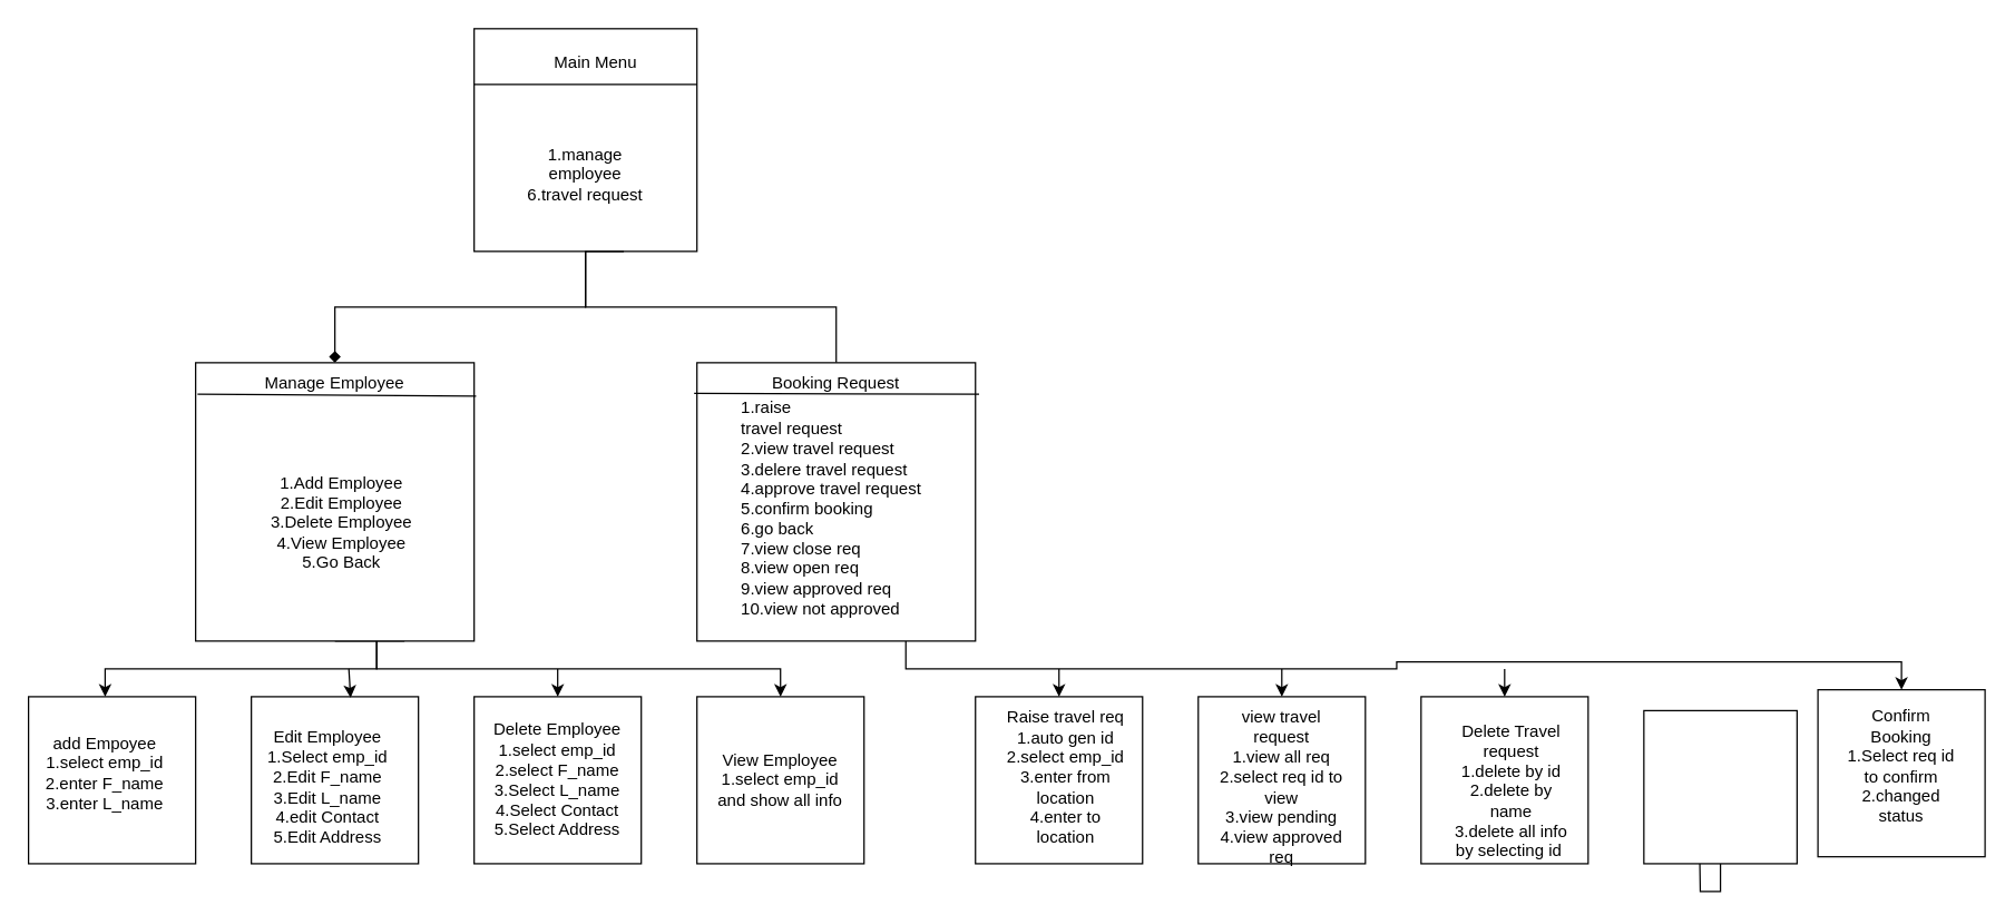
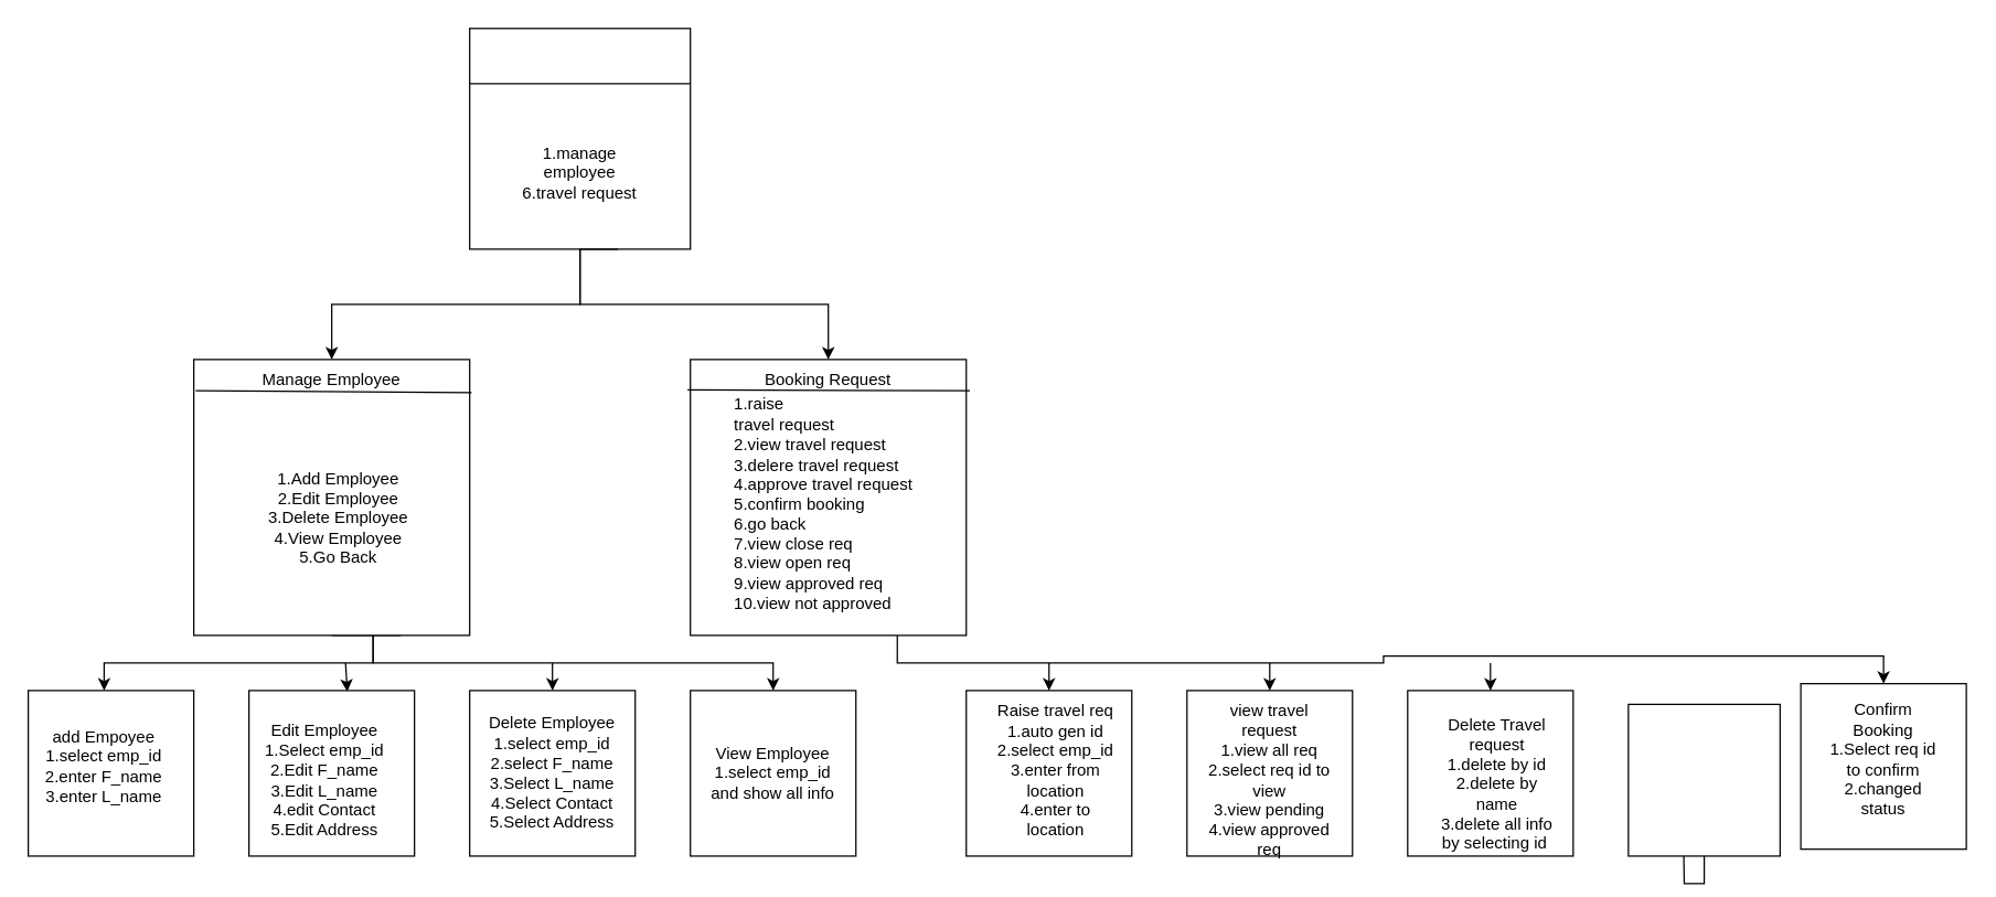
  <mxCell id="0" />
  <mxCell id="1" parent="0" />
  <mxCell id="2" value="" style="whiteSpace=wrap;html=1;aspect=fixed;" parent="1" vertex="1"><mxGeometry x="340" y="20" width="160" height="160" as="geometry" /></mxCell>
  <mxCell id="3" value="" style="endArrow=none;html=1;rounded=0;exitX=0;exitY=0.25;exitDx=0;exitDy=0;entryX=1;entryY=0.25;entryDx=0;entryDy=0;" parent="1" source="2" target="2" edge="1"><mxGeometry width="50" height="50" relative="1" as="geometry"><mxPoint x="400" y="240" as="sourcePoint" /><mxPoint x="450" y="190" as="targetPoint" /></mxGeometry></mxCell>
- <mxCell id="4" value="Main Menu" style="text;html=1;strokeColor=none;fillColor=none;align=center;verticalAlign=middle;whiteSpace=wrap;rounded=0;" parent="1" vertex="1"><mxGeometry x="385" y="30" width="85" height="30" as="geometry" /></mxCell>
- <mxCell id="5" style="edgeStyle=orthogonalEdgeStyle;rounded=0;orthogonalLoop=1;jettySize=auto;html=1;exitX=0.5;exitY=1;exitDx=0;exitDy=0;entryX=0.5;entryY=0;entryDx=0;entryDy=0;endArrow=diamond;" parent="1" source="7" target="15" edge="1"><mxGeometry relative="1" as="geometry"><mxPoint x="240" y="250" as="targetPoint" /><Array as="points"><mxPoint x="420" y="220" /><mxPoint x="240" y="220" /></Array></mxGeometry></mxCell>
- <mxCell id="6" style="edgeStyle=orthogonalEdgeStyle;rounded=0;orthogonalLoop=1;jettySize=auto;html=1;exitX=0.75;exitY=1;exitDx=0;exitDy=0;endArrow=none;" parent="1" source="7" target="16" edge="1"><mxGeometry relative="1" as="geometry"><Array as="points"><mxPoint x="420" y="180" /><mxPoint x="420" y="220" /><mxPoint x="600" y="220" /></Array></mxGeometry></mxCell>
+ <mxCell id="5" style="edgeStyle=orthogonalEdgeStyle;rounded=0;orthogonalLoop=1;jettySize=auto;html=1;exitX=0.5;exitY=1;exitDx=0;exitDy=0;entryX=0.5;entryY=0;entryDx=0;entryDy=0;" parent="1" source="7" target="15" edge="1"><mxGeometry relative="1" as="geometry"><mxPoint x="240" y="250" as="targetPoint" /><Array as="points"><mxPoint x="420" y="220" /><mxPoint x="240" y="220" /></Array></mxGeometry></mxCell>
+ <mxCell id="6" style="edgeStyle=orthogonalEdgeStyle;rounded=0;orthogonalLoop=1;jettySize=auto;html=1;exitX=0.75;exitY=1;exitDx=0;exitDy=0;" parent="1" source="7" target="16" edge="1"><mxGeometry relative="1" as="geometry"><Array as="points"><mxPoint x="420" y="180" /><mxPoint x="420" y="220" /><mxPoint x="600" y="220" /></Array></mxGeometry></mxCell>
  <mxCell id="7" value="1.manage employee&lt;br&gt;6.travel request&lt;br&gt;" style="text;html=1;strokeColor=none;fillColor=none;align=center;verticalAlign=middle;whiteSpace=wrap;rounded=0;" parent="1" vertex="1"><mxGeometry x="365" y="70" width="110" height="110" as="geometry" /></mxCell>
  <mxCell id="8" style="edgeStyle=orthogonalEdgeStyle;rounded=0;orthogonalLoop=1;jettySize=auto;html=1;exitX=0.5;exitY=1;exitDx=0;exitDy=0;entryX=0.5;entryY=0;entryDx=0;entryDy=0;" parent="1" source="10" target="23" edge="1"><mxGeometry relative="1" as="geometry"><Array as="points"><mxPoint x="270" y="460" /><mxPoint x="270" y="480" /><mxPoint x="75" y="480" /></Array></mxGeometry></mxCell>
  <mxCell id="9" style="edgeStyle=orthogonalEdgeStyle;rounded=0;orthogonalLoop=1;jettySize=auto;html=1;exitX=0.75;exitY=1;exitDx=0;exitDy=0;" parent="1" source="10" target="22" edge="1"><mxGeometry relative="1" as="geometry"><Array as="points"><mxPoint x="270" y="460" /><mxPoint x="270" y="480" /><mxPoint x="560" y="480" /></Array></mxGeometry></mxCell>
  <mxCell id="10" value="" style="whiteSpace=wrap;html=1;aspect=fixed;" parent="1" vertex="1"><mxGeometry x="140" y="260" width="200" height="200" as="geometry" /></mxCell>
  <mxCell id="11" style="edgeStyle=orthogonalEdgeStyle;rounded=0;orthogonalLoop=1;jettySize=auto;html=1;exitX=0.75;exitY=1;exitDx=0;exitDy=0;" parent="1" source="12" target="33" edge="1"><mxGeometry relative="1" as="geometry" /></mxCell>
  <mxCell id="12" value="" style="whiteSpace=wrap;html=1;aspect=fixed;" parent="1" vertex="1"><mxGeometry x="500" y="260" width="200" height="200" as="geometry" /></mxCell>
  <mxCell id="13" value="" style="endArrow=none;html=1;rounded=0;exitX=0.007;exitY=0.113;exitDx=0;exitDy=0;exitPerimeter=0;entryX=1.007;entryY=0.12;entryDx=0;entryDy=0;entryPerimeter=0;" parent="1" source="10" target="10" edge="1"><mxGeometry width="50" height="50" relative="1" as="geometry"><mxPoint x="400" y="330" as="sourcePoint" /><mxPoint x="450" y="280" as="targetPoint" /></mxGeometry></mxCell>
  <mxCell id="14" value="" style="endArrow=none;html=1;rounded=0;exitX=-0.01;exitY=0.11;exitDx=0;exitDy=0;exitPerimeter=0;entryX=1.013;entryY=0.113;entryDx=0;entryDy=0;entryPerimeter=0;" parent="1" source="12" target="12" edge="1"><mxGeometry width="50" height="50" relative="1" as="geometry"><mxPoint x="400" y="330" as="sourcePoint" /><mxPoint x="450" y="280" as="targetPoint" /></mxGeometry></mxCell>
  <mxCell id="15" value="Manage Employee" style="text;html=1;strokeColor=none;fillColor=none;align=center;verticalAlign=middle;whiteSpace=wrap;rounded=0;" parent="1" vertex="1"><mxGeometry x="130" y="260" width="220" height="30" as="geometry" /></mxCell>
  <mxCell id="16" value="Booking Request" style="text;html=1;strokeColor=none;fillColor=none;align=center;verticalAlign=middle;whiteSpace=wrap;rounded=0;" parent="1" vertex="1"><mxGeometry x="500" y="260" width="200" height="30" as="geometry" /></mxCell>
  <mxCell id="17" value="1.Add Employee&lt;br&gt;2.Edit Employee&lt;br&gt;3.Delete Employee&lt;br&gt;4.View Employee&lt;br&gt;5.Go Back" style="text;html=1;strokeColor=none;fillColor=none;align=center;verticalAlign=middle;whiteSpace=wrap;rounded=0;" parent="1" vertex="1"><mxGeometry x="180" y="300" width="130" height="150" as="geometry" /></mxCell>
  <mxCell id="18" value="1.raise&amp;nbsp;&lt;br&gt;travel request&lt;br&gt;2.view travel request&lt;br&gt;3.delere travel request&lt;br&gt;4.approve travel request&lt;br&gt;5.confirm booking&lt;br&gt;6.go back&lt;br&gt;7.view close req&lt;br&gt;8.view open req&lt;br&gt;9.view approved req&lt;br&gt;10.view not approved" style="text;html=1;strokeColor=none;fillColor=none;align=left;verticalAlign=middle;whiteSpace=wrap;rounded=0;" parent="1" vertex="1"><mxGeometry x="530" y="290" width="150" height="150" as="geometry" /></mxCell>
  <mxCell id="19" value="" style="whiteSpace=wrap;html=1;aspect=fixed;" parent="1" vertex="1"><mxGeometry y="500" width="120" height="120" as="geometry" x="20" /></mxCell>
  <mxCell id="20" value="" style="whiteSpace=wrap;html=1;aspect=fixed;" parent="1" vertex="1"><mxGeometry x="180" y="500" width="120" height="120" as="geometry" /></mxCell>
  <mxCell id="21" value="" style="whiteSpace=wrap;html=1;aspect=fixed;" parent="1" vertex="1"><mxGeometry x="340" y="500" width="120" height="120" as="geometry" /></mxCell>
  <mxCell id="22" value="" style="whiteSpace=wrap;html=1;aspect=fixed;" parent="1" vertex="1"><mxGeometry x="500" y="500" width="120" height="120" as="geometry" /></mxCell>
  <mxCell id="23" value="add Empoyee&lt;br&gt;1.select emp_id&lt;br&gt;2.enter F_name&lt;br&gt;3.enter L_name" style="text;html=1;strokeColor=none;fillColor=none;align=center;verticalAlign=middle;whiteSpace=wrap;rounded=0;" parent="1" vertex="1"><mxGeometry x="30" y="500" width="90" height="110" as="geometry" /></mxCell>
  <mxCell id="24" value="Edit Employee&lt;br&gt;1.Select emp_id&lt;br&gt;2.Edit F_name&lt;br&gt;3.Edit L_name&lt;br&gt;4.edit Contact&lt;br&gt;5.Edit Address" style="text;html=1;strokeColor=none;fillColor=none;align=center;verticalAlign=middle;whiteSpace=wrap;rounded=0;" parent="1" vertex="1"><mxGeometry x="190" y="520" width="90" height="90" as="geometry" /></mxCell>
  <mxCell id="25" value="Delete Employee&lt;br&gt;1.select emp_id&lt;br&gt;2.select F_name&lt;br&gt;3.Select L_name&lt;br&gt;4.Select Contact&lt;br&gt;5.Select Address" style="text;html=1;strokeColor=none;fillColor=none;align=center;verticalAlign=middle;whiteSpace=wrap;rounded=0;" parent="1" vertex="1"><mxGeometry x="350" y="515" width="100" height="90" as="geometry" /></mxCell>
  <mxCell id="26" value="View Employee&lt;br&gt;1.select emp_id&lt;br&gt;and show all info" style="text;html=1;strokeColor=none;fillColor=none;align=center;verticalAlign=middle;whiteSpace=wrap;rounded=0;" parent="1" vertex="1"><mxGeometry x="510" y="515" width="100" height="90" as="geometry" /></mxCell>
  <mxCell id="27" value="" style="endArrow=classic;html=1;rounded=0;entryX=0.594;entryY=0.006;entryDx=0;entryDy=0;entryPerimeter=0;" parent="1" target="20" edge="1"><mxGeometry width="50" height="50" relative="1" as="geometry"><mxPoint x="250" y="480" as="sourcePoint" /><mxPoint x="420" y="410" as="targetPoint" /></mxGeometry></mxCell>
  <mxCell id="28" style="edgeStyle=none;rounded=0;orthogonalLoop=1;jettySize=auto;html=1;entryX=0.5;entryY=0;entryDx=0;entryDy=0;" parent="1" source="21" target="21" edge="1"><mxGeometry relative="1" as="geometry" /></mxCell>
  <mxCell id="29" value="" style="endArrow=classic;html=1;rounded=0;entryX=0.5;entryY=0;entryDx=0;entryDy=0;" parent="1" target="21" edge="1"><mxGeometry width="50" height="50" relative="1" as="geometry"><mxPoint x="400" y="480" as="sourcePoint" /><mxPoint x="420" y="410" as="targetPoint" /></mxGeometry></mxCell>
  <mxCell id="30" value="" style="whiteSpace=wrap;html=1;aspect=fixed;" parent="1" vertex="1"><mxGeometry x="700" y="500" width="120" height="120" as="geometry" /></mxCell>
  <mxCell id="31" value="" style="whiteSpace=wrap;html=1;aspect=fixed;" parent="1" vertex="1"><mxGeometry x="860" y="500" width="120" height="120" as="geometry" /></mxCell>
  <mxCell id="32" value="" style="whiteSpace=wrap;html=1;aspect=fixed;" parent="1" vertex="1"><mxGeometry x="1020" y="500" width="120" height="120" as="geometry" /></mxCell>
  <mxCell id="33" value="" style="whiteSpace=wrap;html=1;aspect=fixed;" parent="1" vertex="1"><mxGeometry x="1305" y="495" width="120" height="120" as="geometry" /></mxCell>
  <mxCell id="34" value="" style="endArrow=classic;html=1;rounded=0;entryX=0.5;entryY=0;entryDx=0;entryDy=0;" parent="1" target="32" edge="1"><mxGeometry width="50" height="50" relative="1" as="geometry"><mxPoint x="1080" y="480" as="sourcePoint" /><mxPoint x="1040" y="410" as="targetPoint" /></mxGeometry></mxCell>
  <mxCell id="35" value="" style="endArrow=classic;html=1;rounded=0;" parent="1" target="31" edge="1"><mxGeometry width="50" height="50" relative="1" as="geometry"><mxPoint x="920" y="480" as="sourcePoint" /><mxPoint x="1040" y="410" as="targetPoint" /></mxGeometry></mxCell>
  <mxCell id="36" value="" style="endArrow=classic;html=1;rounded=0;entryX=0.5;entryY=0;entryDx=0;entryDy=0;" parent="1" target="30" edge="1"><mxGeometry width="50" height="50" relative="1" as="geometry"><mxPoint x="760" y="480" as="sourcePoint" /><mxPoint x="1040" y="410" as="targetPoint" /></mxGeometry></mxCell>
  <mxCell id="37" value="Raise travel req&lt;br&gt;1.auto gen id&lt;br&gt;2.select emp_id&lt;br&gt;3.enter from location&lt;br&gt;4.enter to location" style="text;html=1;strokeColor=none;fillColor=none;align=center;verticalAlign=middle;whiteSpace=wrap;rounded=0;" parent="1" vertex="1"><mxGeometry x="720" y="515" width="90" height="85" as="geometry" /></mxCell>
  <mxCell id="38" value="view travel request&lt;br&gt;1.view all req&lt;br&gt;2.select req id to view&lt;br&gt;3.view pending&lt;br&gt;4.view approved req" style="text;html=1;strokeColor=none;fillColor=none;align=center;verticalAlign=middle;whiteSpace=wrap;rounded=0;" parent="1" vertex="1"><mxGeometry x="870" y="520" width="100" height="90" as="geometry" /></mxCell>
  <mxCell id="39" value="Delete Travel request&lt;br&gt;1.delete by id&lt;br&gt;2.delete by name&lt;br&gt;3.delete all info by selecting id&amp;nbsp;" style="text;html=1;strokeColor=none;fillColor=none;align=center;verticalAlign=middle;whiteSpace=wrap;rounded=0;" parent="1" vertex="1"><mxGeometry x="1040" y="515" width="90" height="105" as="geometry" /></mxCell>
  <mxCell id="40" value="Confirm Booking&lt;br&gt;1.Select req id to confirm&lt;br&gt;2.changed status" style="text;html=1;strokeColor=none;fillColor=none;align=center;verticalAlign=middle;whiteSpace=wrap;rounded=0;" parent="1" vertex="1"><mxGeometry x="1320" y="500" width="90" height="100" as="geometry" /></mxCell>
  <mxCell id="41" style="edgeStyle=orthogonalEdgeStyle;rounded=0;orthogonalLoop=1;jettySize=auto;html=1;" parent="1" source="42" edge="1"><mxGeometry relative="1" as="geometry"><mxPoint x="1220" y="610" as="targetPoint" /></mxGeometry></mxCell>
  <mxCell id="42" value="" style="whiteSpace=wrap;html=1;aspect=fixed;" parent="1" vertex="1"><mxGeometry x="1180" y="510" width="110" height="110" as="geometry" /></mxCell>
